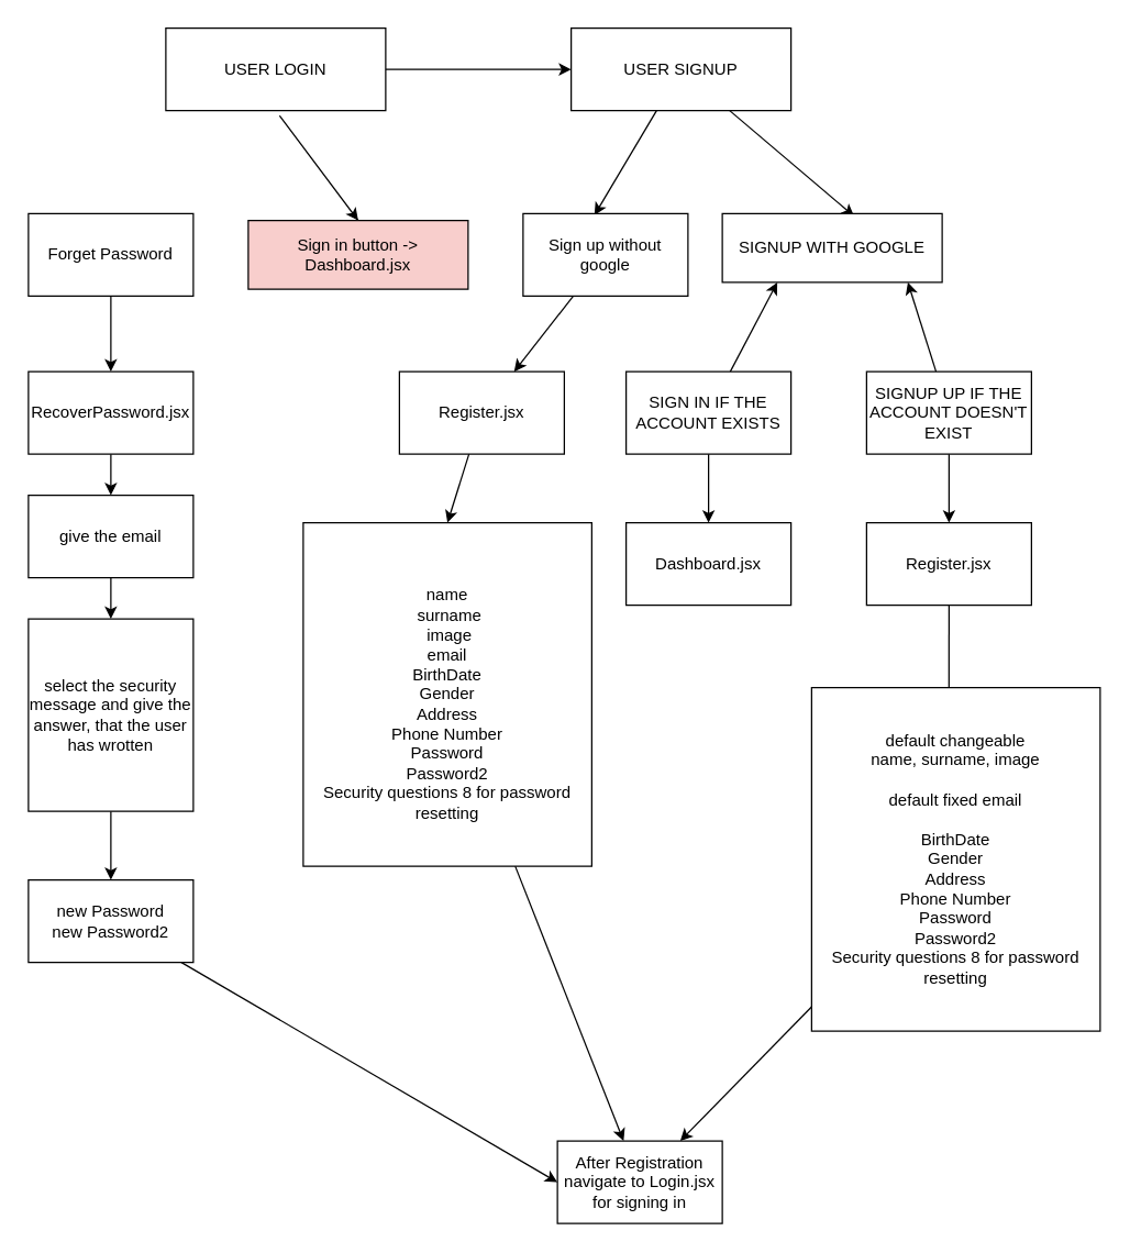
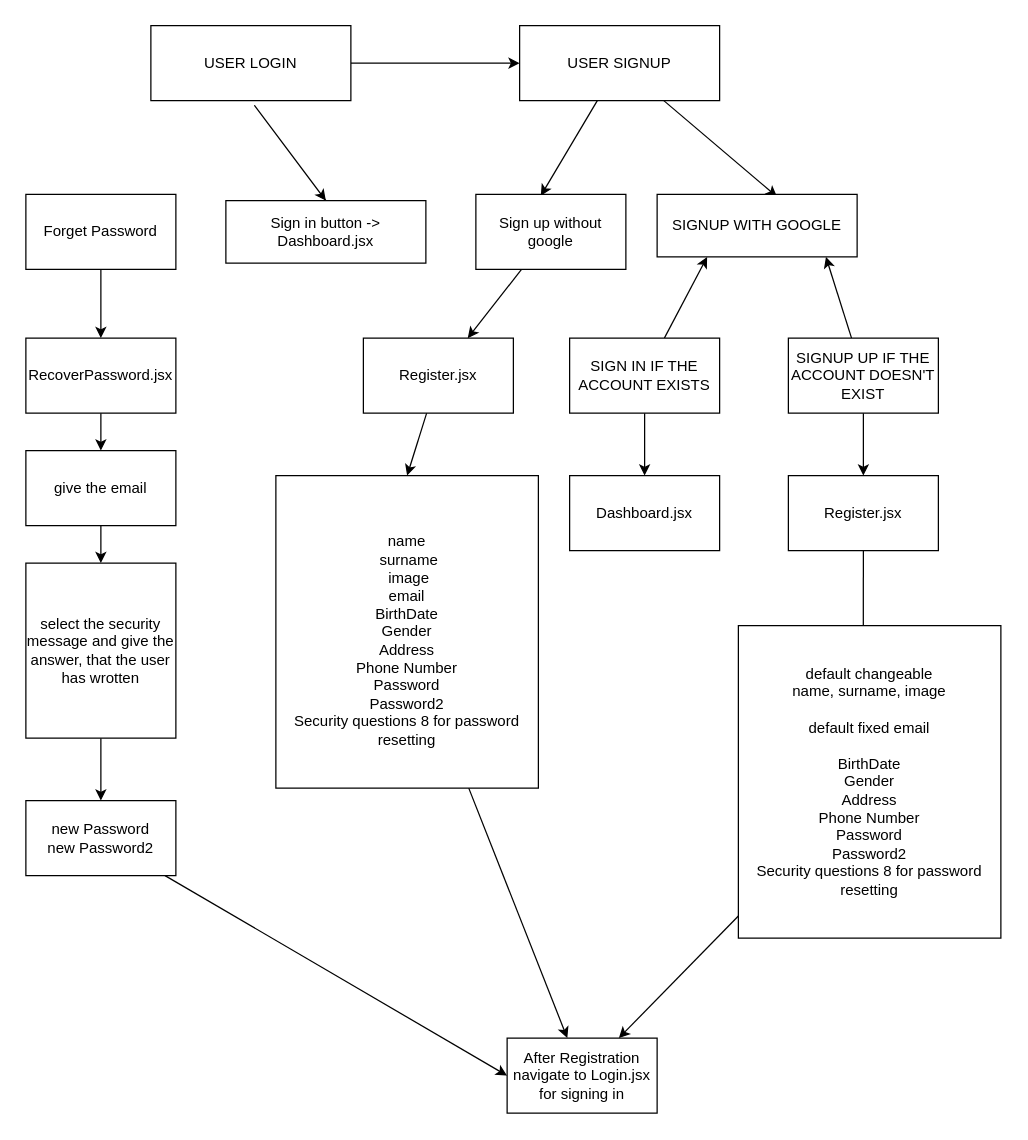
  <mxCell id="0" />
  <mxCell id="1" parent="0" />
- <mxCell id="2" value="Sign in button -&amp;gt; Dashboard.jsx" style="rounded=0;whiteSpace=wrap;html=1;fillColor=#f8cecc;" parent="1" vertex="1"><mxGeometry x="180" y="160" width="160" height="50" as="geometry" /></mxCell>
+ <mxCell id="2" value="Sign in button -&amp;gt; Dashboard.jsx" style="rounded=0;whiteSpace=wrap;html=1;" parent="1" vertex="1"><mxGeometry x="180" y="160" width="160" height="50" as="geometry" /></mxCell>
  <mxCell id="3" style="edgeStyle=none;html=1;" parent="1" source="4" target="8" edge="1"><mxGeometry relative="1" as="geometry" /></mxCell>
  <mxCell id="4" value="USER LOGIN" style="rounded=0;whiteSpace=wrap;html=1;" parent="1" vertex="1"><mxGeometry x="120" width="160" height="60" as="geometry" y="20" /></mxCell>
  <mxCell id="5" value="" style="endArrow=classic;html=1;exitX=0.5;exitY=0;exitDx=0;exitDy=0;entryX=0.5;entryY=0;entryDx=0;entryDy=0;" parent="1" source="2" target="2" edge="1"><mxGeometry width="50" height="50" relative="1" as="geometry"><mxPoint x="150" y="130" as="sourcePoint" /><mxPoint x="200" y="80" as="targetPoint" /><Array as="points"><mxPoint x="200" y="80" /></Array></mxGeometry></mxCell>
  <mxCell id="6" style="edgeStyle=none;html=1;entryX=0.6;entryY=0.04;entryDx=0;entryDy=0;entryPerimeter=0;" parent="1" source="8" target="9" edge="1"><mxGeometry relative="1" as="geometry" /></mxCell>
  <mxCell id="7" style="edgeStyle=none;html=1;entryX=0.433;entryY=0.017;entryDx=0;entryDy=0;entryPerimeter=0;" parent="1" source="8" target="26" edge="1"><mxGeometry relative="1" as="geometry" /></mxCell>
  <mxCell id="8" value="USER SIGNUP" style="rounded=0;whiteSpace=wrap;html=1;" parent="1" vertex="1"><mxGeometry x="415" width="160" height="60" as="geometry" y="20" /></mxCell>
  <mxCell id="9" value="SIGNUP WITH GOOGLE" style="rounded=0;whiteSpace=wrap;html=1;" parent="1" vertex="1"><mxGeometry x="525" y="155" width="160" height="50" as="geometry" /></mxCell>
  <mxCell id="10" style="edgeStyle=none;html=1;entryX=0.25;entryY=1;entryDx=0;entryDy=0;" parent="1" source="12" target="9" edge="1"><mxGeometry relative="1" as="geometry" /></mxCell>
  <mxCell id="11" style="edgeStyle=none;html=1;" parent="1" source="12" target="18" edge="1"><mxGeometry relative="1" as="geometry" /></mxCell>
  <mxCell id="12" value="SIGN IN IF THE ACCOUNT EXISTS" style="rounded=0;whiteSpace=wrap;html=1;" parent="1" vertex="1"><mxGeometry x="455" y="270" width="120" height="60" as="geometry" /></mxCell>
  <mxCell id="13" style="edgeStyle=none;html=1;entryX=0.844;entryY=1;entryDx=0;entryDy=0;entryPerimeter=0;" parent="1" source="15" target="9" edge="1"><mxGeometry relative="1" as="geometry" /></mxCell>
  <mxCell id="14" style="edgeStyle=none;html=1;" parent="1" source="15" target="17" edge="1"><mxGeometry relative="1" as="geometry" /></mxCell>
  <mxCell id="15" value="SIGNUP UP IF THE ACCOUNT DOESN'T EXIST" style="rounded=0;whiteSpace=wrap;html=1;" parent="1" vertex="1"><mxGeometry x="630" y="270" width="120" height="60" as="geometry" /></mxCell>
  <mxCell id="16" style="edgeStyle=none;html=1;entryX=0.476;entryY=0.04;entryDx=0;entryDy=0;entryPerimeter=0;" parent="1" source="17" target="24" edge="1"><mxGeometry relative="1" as="geometry" /></mxCell>
  <mxCell id="17" value="Register.jsx" style="rounded=0;whiteSpace=wrap;html=1;" parent="1" vertex="1"><mxGeometry x="630" y="380" width="120" height="60" as="geometry" /></mxCell>
  <mxCell id="18" value="Dashboard.jsx" style="rounded=0;whiteSpace=wrap;html=1;" parent="1" vertex="1"><mxGeometry x="455" y="380" width="120" height="60" as="geometry" /></mxCell>
  <mxCell id="19" style="edgeStyle=none;html=1;entryX=0.5;entryY=0;entryDx=0;entryDy=0;" parent="1" source="20" target="22" edge="1"><mxGeometry relative="1" as="geometry" /></mxCell>
  <mxCell id="20" value="Forget Password" style="rounded=0;whiteSpace=wrap;html=1;" parent="1" vertex="1"><mxGeometry x="20" y="155" width="120" height="60" as="geometry" /></mxCell>
  <mxCell id="21" style="edgeStyle=none;html=1;" parent="1" source="22" target="37" edge="1"><mxGeometry relative="1" as="geometry" /></mxCell>
  <mxCell id="22" value="RecoverPassword.jsx" style="rounded=0;whiteSpace=wrap;html=1;" parent="1" vertex="1"><mxGeometry x="20" y="270" width="120" height="60" as="geometry" /></mxCell>
  <mxCell id="23" style="edgeStyle=none;html=1;" parent="1" source="24" target="31" edge="1"><mxGeometry relative="1" as="geometry"><mxPoint x="640" y="780" as="targetPoint" /></mxGeometry></mxCell>
  <mxCell id="24" value="default changeable&lt;br&gt;name, surname, image&lt;br&gt;&lt;br&gt;default fixed email&lt;br&gt;&lt;br&gt;BirthDate&lt;br&gt;Gender&lt;br&gt;Address&lt;br&gt;Phone Number&lt;br&gt;Password&lt;br&gt;Password2&lt;br&gt;Security questions 8 for password resetting" style="rounded=0;whiteSpace=wrap;html=1;" parent="1" vertex="1"><mxGeometry x="590" y="500" width="210" height="250" as="geometry" /></mxCell>
  <mxCell id="25" style="edgeStyle=none;html=1;" parent="1" source="26" target="28" edge="1"><mxGeometry relative="1" as="geometry" /></mxCell>
  <mxCell id="26" value="Sign up without google" style="rounded=0;whiteSpace=wrap;html=1;" parent="1" vertex="1"><mxGeometry x="380" y="155" width="120" height="60" as="geometry" /></mxCell>
  <mxCell id="27" style="edgeStyle=none;html=1;entryX=0.5;entryY=0;entryDx=0;entryDy=0;" parent="1" source="28" target="30" edge="1"><mxGeometry relative="1" as="geometry" /></mxCell>
  <mxCell id="28" value="Register.jsx" style="rounded=0;whiteSpace=wrap;html=1;" parent="1" vertex="1"><mxGeometry x="290" y="270" width="120" height="60" as="geometry" /></mxCell>
  <mxCell id="29" style="edgeStyle=none;html=1;" parent="1" source="30" target="31" edge="1"><mxGeometry relative="1" as="geometry" /></mxCell>
  <mxCell id="30" value="&lt;br&gt;name&lt;br&gt;&amp;nbsp;surname&lt;br&gt;&amp;nbsp;image&lt;br&gt;email&lt;br&gt;BirthDate&lt;br&gt;Gender&lt;br&gt;Address&lt;br&gt;Phone Number&lt;br&gt;Password&lt;br&gt;Password2&lt;br&gt;Security questions 8 for password resetting" style="rounded=0;whiteSpace=wrap;html=1;" parent="1" vertex="1"><mxGeometry x="220" y="380" width="210" height="250" as="geometry" /></mxCell>
  <mxCell id="31" value="After Registration navigate to Login.jsx for signing in" style="rounded=0;whiteSpace=wrap;html=1;" parent="1" vertex="1"><mxGeometry x="405" y="830" width="120" height="60" as="geometry" /></mxCell>
  <mxCell id="32" style="edgeStyle=none;html=1;" parent="1" source="33" target="35" edge="1"><mxGeometry relative="1" as="geometry" /></mxCell>
  <mxCell id="33" value="select the security message and give the answer, that the user has wrotten" style="rounded=0;whiteSpace=wrap;html=1;" parent="1" vertex="1"><mxGeometry x="20" y="450" width="120" height="140" as="geometry" /></mxCell>
  <mxCell id="34" style="edgeStyle=none;html=1;entryX=0;entryY=0.5;entryDx=0;entryDy=0;" parent="1" source="35" target="31" edge="1"><mxGeometry relative="1" as="geometry" /></mxCell>
  <mxCell id="35" value="new Password&lt;br&gt;new Password2" style="rounded=0;whiteSpace=wrap;html=1;" parent="1" vertex="1"><mxGeometry x="20" y="640" width="120" height="60" as="geometry" /></mxCell>
  <mxCell id="36" style="edgeStyle=none;html=1;entryX=0.5;entryY=0;entryDx=0;entryDy=0;" parent="1" source="37" target="33" edge="1"><mxGeometry relative="1" as="geometry" /></mxCell>
  <mxCell id="37" value="give the email" style="rounded=0;whiteSpace=wrap;html=1;" parent="1" vertex="1"><mxGeometry x="20" y="360" width="120" height="60" as="geometry" /></mxCell>
